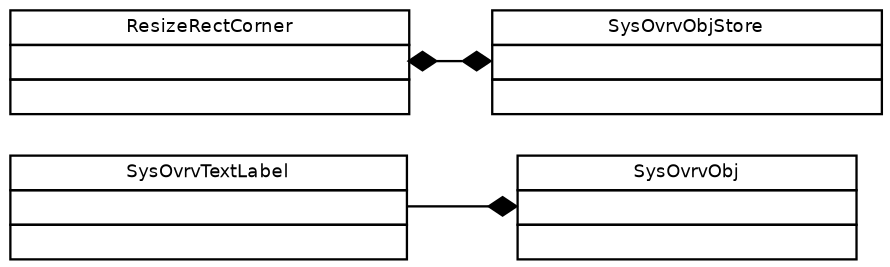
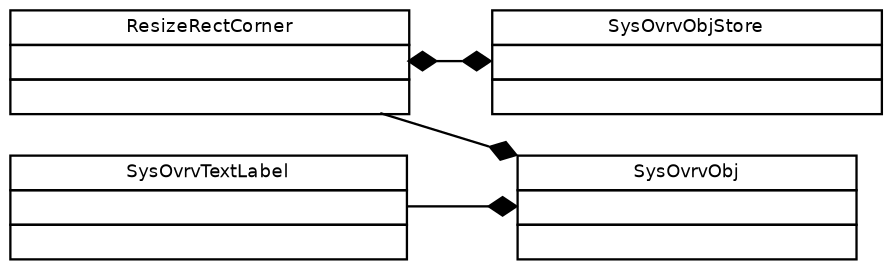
  digraph {
    fontname="Bitstream Vera Sans"
    fontsize=8
    rankdir=LR
    splines=true
    node [fontname="Bitstream Vera Sans" fontsize=8 margin=0 shape=none]
    edge [arrowhead=diamond fontname="Bitstream Vera Sans" fontsize=8]
    n1 [label=<                 <TABLE BORDER="0" CELLBORDER="1" CELLSPACING="0" ALIGN="LEFT" VALIGN="MIDDLE">                     <TR>                     <TD ALIGN="TEXT" BALIGN="CENTER" VALIGN="MIDDLE">                     SysOvrvObjStore                     </TD>                     </TR>                     <TR>                     <TD ALIGN="TEXT" BALIGN="LEFT" VALIGN="MIDDLE">                     </TD>                     </TR>                     <TR>                     <TD ALIGN="TEXT" BALIGN="LEFT" VALIGN="MIDDLE">                     </TD>                     </TR>                 </TABLE>                 >]
    n2 [label=<                 <TABLE BORDER="0" CELLBORDER="1" CELLSPACING="0" ALIGN="LEFT" VALIGN="MIDDLE">                     <TR>                     <TD ALIGN="TEXT" BALIGN="CENTER" VALIGN="MIDDLE">                     SysOvrvObj                     </TD>                     </TR>                     <TR>                     <TD ALIGN="TEXT" BALIGN="LEFT" VALIGN="MIDDLE">                     </TD>                     </TR>                     <TR>                     <TD ALIGN="TEXT" BALIGN="LEFT" VALIGN="MIDDLE">                     </TD>                     </TR>                 </TABLE>                 >]
    n3 [label=<                 <TABLE BORDER="0" CELLBORDER="1" CELLSPACING="0" ALIGN="LEFT" VALIGN="MIDDLE">                     <TR>                     <TD ALIGN="TEXT" BALIGN="CENTER" VALIGN="MIDDLE">                     SysOvrvTextLabel                     </TD>                     </TR>                     <TR>                     <TD ALIGN="TEXT" BALIGN="LEFT" VALIGN="MIDDLE">                     </TD>                     </TR>                     <TR>                     <TD ALIGN="TEXT" BALIGN="LEFT" VALIGN="MIDDLE">                     </TD>                     </TR>                 </TABLE>                 >]
    n4 [label=<                 <TABLE BORDER="0" CELLBORDER="1" CELLSPACING="0" ALIGN="LEFT" VALIGN="MIDDLE">                     <TR>                     <TD ALIGN="TEXT" BALIGN="CENTER" VALIGN="MIDDLE">                     ResizeRectCorner                     </TD>                     </TR>                     <TR>                     <TD ALIGN="TEXT" BALIGN="LEFT" VALIGN="MIDDLE">                     </TD>                     </TR>                     <TR>                     <TD ALIGN="TEXT" BALIGN="LEFT" VALIGN="MIDDLE">                     </TD>                     </TR>                 </TABLE>                 >]
    n3 -> n2
    n4 -> n1 [arrowtail=diamond dir=both]
+   n4 -> n2
  }
